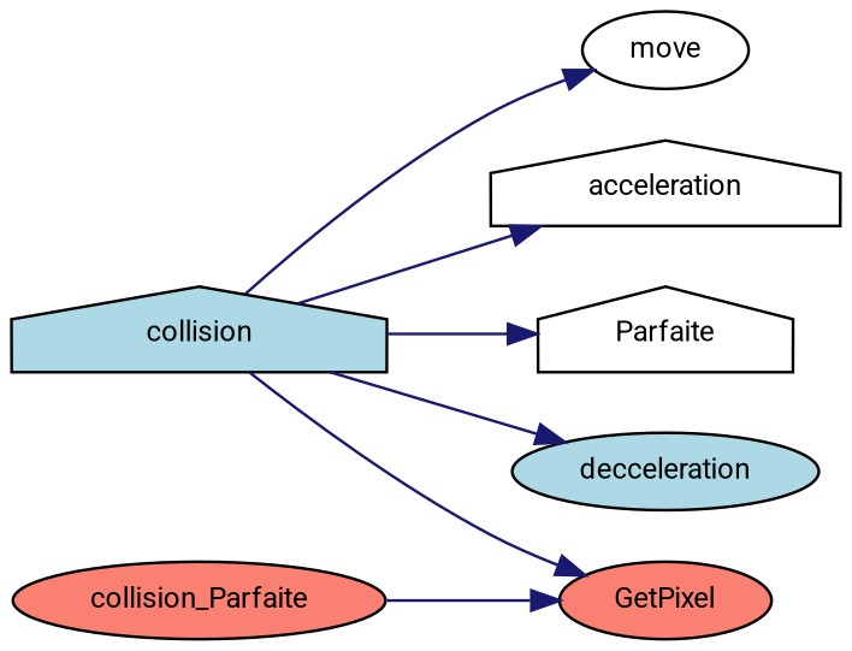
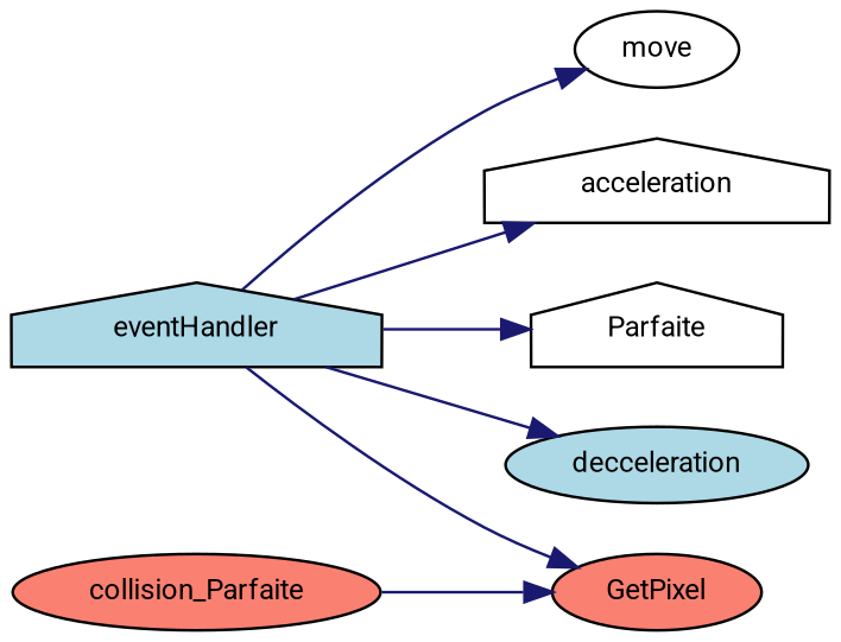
  digraph {
    rankdir=LR
    node [color=black fillcolor=white fontname=Roboto fontsize=10 shape=ellipse style=filled]
    edge [color=midnightblue fontname=Roboto fontsize=10 labelfontname=Roboto labelfontsize=10 style=solid]
-   n1 [fillcolor=lightblue fontcolor=black height=0.2 label=collision shape=house width=0.4]
+   n1 [fillcolor=lightblue fontcolor=black height=0.2 label=eventHandler shape=house width=0.4]
    n2 [height=0.2 label=move width=0.4]
    n3 [height=0.2 label=acceleration shape=house width=0.4]
    n4 [height=0.2 label=Parfaite shape=house width=0.4]
    n5 [fillcolor=lightblue height=0.2 label=decceleration width=0.4]
    n6 [fillcolor=salmon height=0.2 label=GetPixel width=0.4]
    n7 [fillcolor=salmon height=0.2 label=collision_Parfaite width=0.4]
    n1 -> n2
    n1 -> n3
    n1 -> n4
    n1 -> n5
    n1 -> n6
    n7 -> n6
  }
